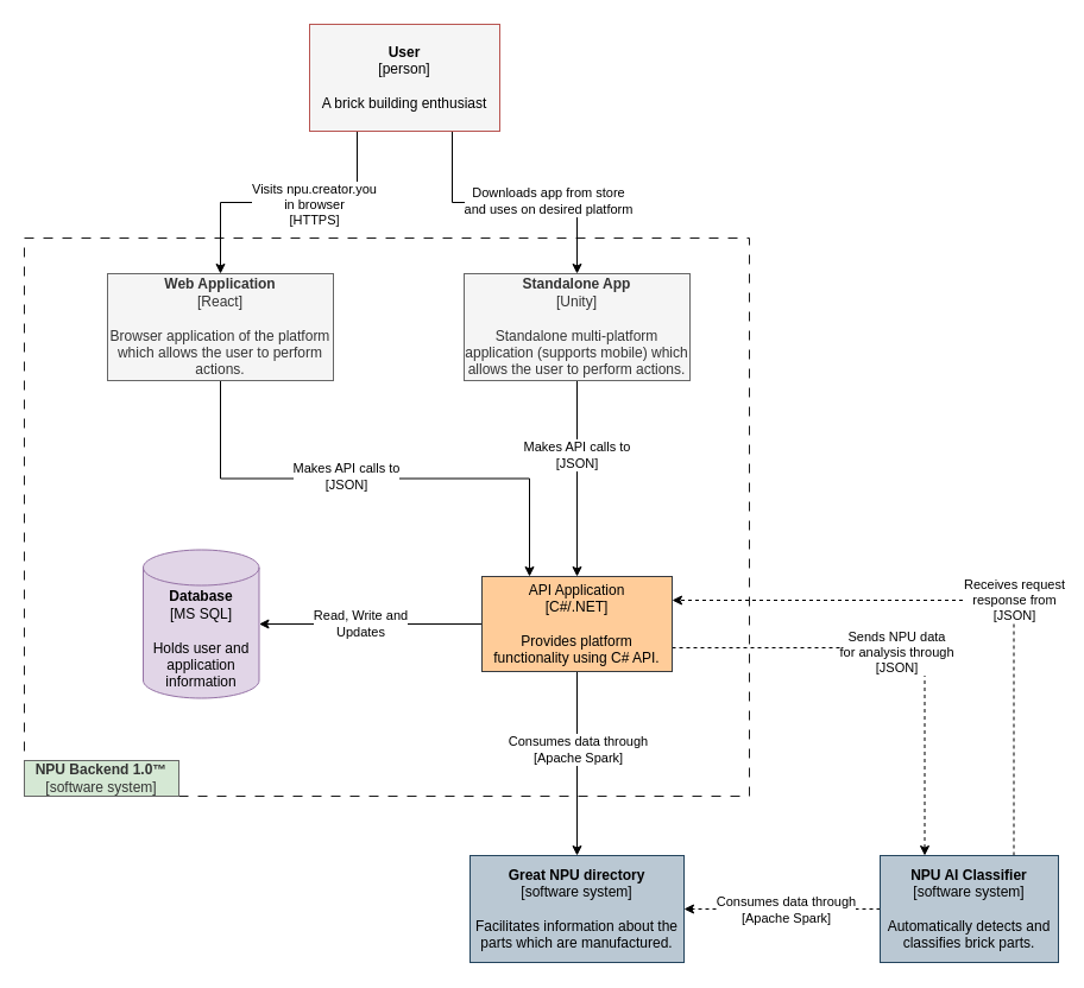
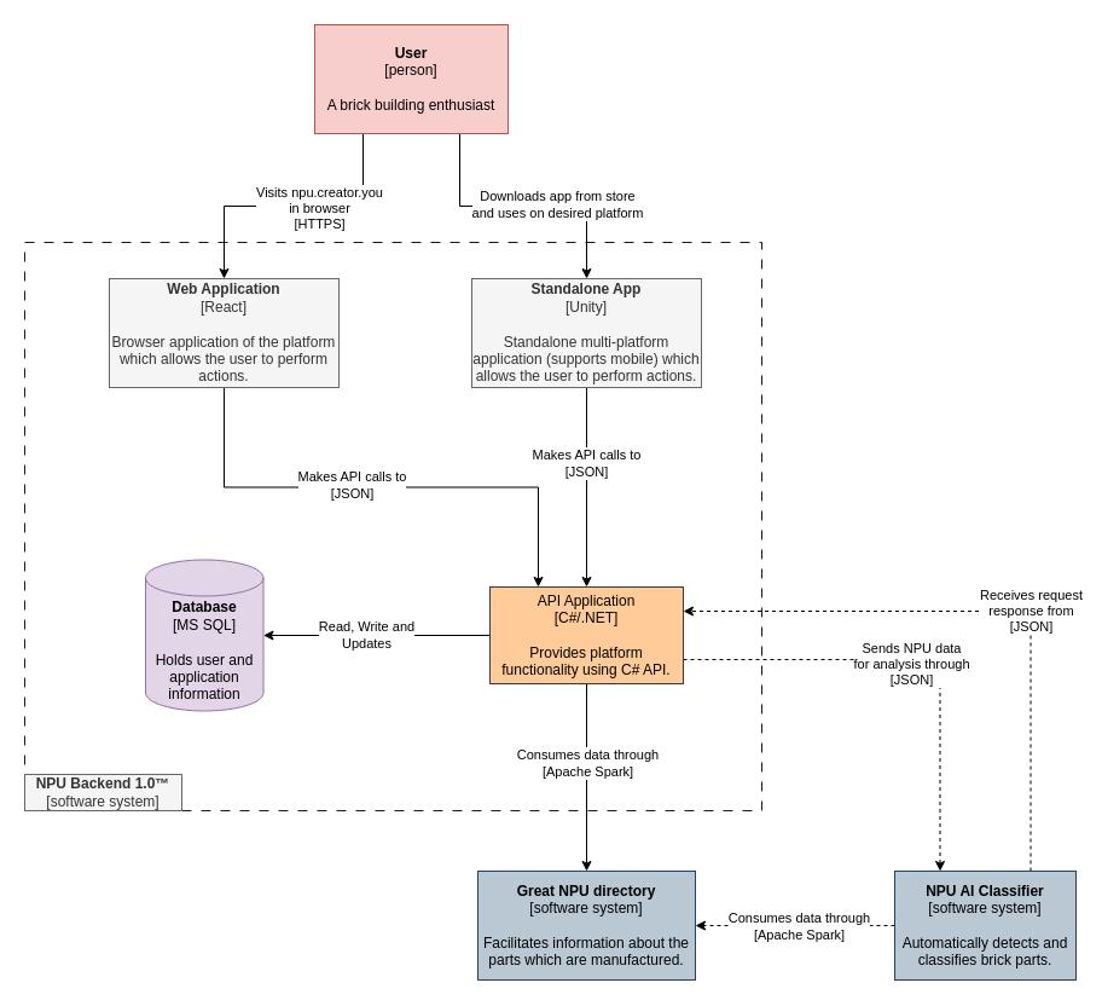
  <mxCell id="0" />
  <mxCell id="1" parent="0" />
  <mxCell id="2" value="" style="rounded=0;whiteSpace=wrap;html=1;fillColor=none;dashed=1;dashPattern=8 8;strokeColor=#1A1A1A;" parent="1" vertex="1"><mxGeometry x="20" y="200" width="610" height="470" as="geometry" /></mxCell>
- <mxCell id="3" value="&lt;b&gt;NPU Backend 1.0™&lt;/b&gt;&lt;br&gt;[software system]&lt;br&gt;" style="rounded=0;whiteSpace=wrap;html=1;fillColor=#d5e8d4;fontColor=#333333;strokeColor=#666666;" parent="1" vertex="1"><mxGeometry x="20" y="640" width="130" height="30" as="geometry" /></mxCell>
+ <mxCell id="3" value="&lt;b&gt;NPU Backend 1.0™&lt;/b&gt;&lt;br&gt;[software system]&lt;br&gt;" style="rounded=0;whiteSpace=wrap;html=1;fillColor=#f5f5f5;fontColor=#333333;strokeColor=#666666;" parent="1" vertex="1"><mxGeometry x="20" y="640" width="130" height="30" as="geometry" /></mxCell>
  <mxCell id="4" value="&lt;b&gt;Database&lt;/b&gt;&lt;br&gt;[MS SQL]&lt;br&gt;&lt;br&gt;Holds user and application information&lt;br&gt;" style="shape=cylinder3;whiteSpace=wrap;html=1;boundedLbl=1;backgroundOutline=1;size=15;fillColor=#e1d5e7;strokeColor=#9673a6;" parent="1" vertex="1"><mxGeometry x="120" y="462.5" width="97.5" height="125" as="geometry" /></mxCell>
  <mxCell id="5" style="edgeStyle=orthogonalEdgeStyle;rounded=0;orthogonalLoop=1;jettySize=auto;html=1;exitX=0;exitY=0.5;exitDx=0;exitDy=0;entryX=1;entryY=0.5;entryDx=0;entryDy=0;entryPerimeter=0;" parent="1" source="11" target="4" edge="1"><mxGeometry relative="1" as="geometry" /></mxCell>
  <mxCell id="6" value="Read, Write and&lt;br&gt;Updates" style="edgeLabel;html=1;align=center;verticalAlign=middle;resizable=0;points=[];" parent="5" vertex="1" connectable="0"><mxGeometry x="0.102" y="-1" relative="1" as="geometry"><mxPoint as="offset" /></mxGeometry></mxCell>
  <mxCell id="7" style="edgeStyle=orthogonalEdgeStyle;rounded=0;orthogonalLoop=1;jettySize=auto;html=1;entryX=0.5;entryY=0;entryDx=0;entryDy=0;" parent="1" source="11" target="23" edge="1"><mxGeometry relative="1" as="geometry" /></mxCell>
  <mxCell id="8" value="Consumes data through&lt;br&gt;[Apache Spark]" style="edgeLabel;html=1;align=center;verticalAlign=middle;resizable=0;points=[];" parent="7" vertex="1" connectable="0"><mxGeometry x="-0.289" y="1" relative="1" as="geometry"><mxPoint x="-1" y="10" as="offset" /></mxGeometry></mxCell>
  <mxCell id="9" style="edgeStyle=orthogonalEdgeStyle;rounded=0;orthogonalLoop=1;jettySize=auto;html=1;exitX=1;exitY=0.75;exitDx=0;exitDy=0;entryX=0.25;entryY=0;entryDx=0;entryDy=0;dashed=1;" parent="1" source="11" target="28" edge="1"><mxGeometry relative="1" as="geometry" /></mxCell>
  <mxCell id="10" value="Sends NPU data&lt;br&gt;for analysis through &lt;br&gt;[JSON]" style="edgeLabel;html=1;align=center;verticalAlign=middle;resizable=0;points=[];" parent="9" vertex="1" connectable="0"><mxGeometry x="-0.032" y="-3" relative="1" as="geometry"><mxPoint as="offset" /></mxGeometry></mxCell>
  <mxCell id="11" value="API Application&lt;br&gt;[C#/.NET]&lt;br&gt;&lt;br&gt;Provides platform functionality using C# API." style="rounded=0;whiteSpace=wrap;html=1;fillColor=#ffcc99;strokeColor=#36393d;" parent="1" vertex="1"><mxGeometry x="405" y="485" width="160" height="80" as="geometry" /></mxCell>
  <mxCell id="12" style="edgeStyle=orthogonalEdgeStyle;rounded=0;orthogonalLoop=1;jettySize=auto;html=1;exitX=0.5;exitY=1;exitDx=0;exitDy=0;entryX=0.25;entryY=0;entryDx=0;entryDy=0;" parent="1" source="14" target="11" edge="1"><mxGeometry relative="1" as="geometry" /></mxCell>
  <mxCell id="13" value="Makes API calls to&lt;br&gt;[JSON]" style="edgeLabel;html=1;align=center;verticalAlign=middle;resizable=0;points=[];" parent="12" vertex="1" connectable="0"><mxGeometry x="0.059" y="2" relative="1" as="geometry"><mxPoint x="-37" as="offset" /></mxGeometry></mxCell>
  <mxCell id="14" value="&lt;b&gt;Web Application&lt;/b&gt;&lt;br&gt;[React]&lt;br&gt;&lt;br&gt;Browser application of the platform which allows the user to perform actions." style="rounded=0;whiteSpace=wrap;html=1;fillColor=#f5f5f5;strokeColor=#666666;fontColor=#333333;" parent="1" vertex="1"><mxGeometry x="90" y="230" width="190" height="90" as="geometry" /></mxCell>
  <mxCell id="15" style="edgeStyle=orthogonalEdgeStyle;rounded=0;orthogonalLoop=1;jettySize=auto;html=1;exitX=0.25;exitY=1;exitDx=0;exitDy=0;entryX=0.5;entryY=0;entryDx=0;entryDy=0;" parent="1" source="19" target="14" edge="1"><mxGeometry relative="1" as="geometry" /></mxCell>
  <mxCell id="16" value="Visits npu.creator.you&lt;br&gt;in browser&lt;br&gt;[HTTPS]" style="edgeLabel;html=1;align=center;verticalAlign=middle;resizable=0;points=[];" parent="15" vertex="1" connectable="0"><mxGeometry x="-0.178" y="1" relative="1" as="geometry"><mxPoint as="offset" /></mxGeometry></mxCell>
  <mxCell id="17" style="edgeStyle=orthogonalEdgeStyle;rounded=0;orthogonalLoop=1;jettySize=auto;html=1;exitX=0.75;exitY=1;exitDx=0;exitDy=0;entryX=0.5;entryY=0;entryDx=0;entryDy=0;" parent="1" source="19" target="22" edge="1"><mxGeometry relative="1" as="geometry" /></mxCell>
  <mxCell id="18" value="Downloads app from store&lt;br&gt;and uses on desired platform" style="edgeLabel;html=1;align=center;verticalAlign=middle;resizable=0;points=[];" parent="17" vertex="1" connectable="0"><mxGeometry x="0.119" y="2" relative="1" as="geometry"><mxPoint x="14" as="offset" /></mxGeometry></mxCell>
- <mxCell id="19" value="&lt;b&gt;User&lt;/b&gt;&lt;br&gt;[person]&lt;br&gt;&lt;br&gt;A brick building enthusiast" style="rounded=0;whiteSpace=wrap;html=1;fillColor=#f5f5f5;strokeColor=#b85450;" parent="1" vertex="1"><mxGeometry x="260" y="20" width="160" height="90" as="geometry" /></mxCell>
+ <mxCell id="19" value="&lt;b&gt;User&lt;/b&gt;&lt;br&gt;[person]&lt;br&gt;&lt;br&gt;A brick building enthusiast" style="rounded=0;whiteSpace=wrap;html=1;fillColor=#f8cecc;strokeColor=#b85450;" parent="1" vertex="1"><mxGeometry x="260" y="20" width="160" height="90" as="geometry" /></mxCell>
  <mxCell id="20" style="edgeStyle=orthogonalEdgeStyle;rounded=0;orthogonalLoop=1;jettySize=auto;html=1;exitX=0.5;exitY=1;exitDx=0;exitDy=0;" parent="1" source="22" target="11" edge="1"><mxGeometry relative="1" as="geometry" /></mxCell>
  <mxCell id="21" value="Makes API calls to&lt;br style=&quot;border-color: var(--border-color);&quot;&gt;[JSON]" style="edgeLabel;html=1;align=center;verticalAlign=middle;resizable=0;points=[];" parent="20" vertex="1" connectable="0"><mxGeometry x="-0.253" y="-1" relative="1" as="geometry"><mxPoint as="offset" /></mxGeometry></mxCell>
  <mxCell id="22" value="&lt;b&gt;Standalone App&lt;/b&gt;&lt;br&gt;[Unity]&lt;br&gt;&lt;br&gt;Standalone multi-platform application (supports mobile) which allows the user to perform actions." style="rounded=0;whiteSpace=wrap;html=1;fillColor=#f5f5f5;strokeColor=#666666;fontColor=#333333;" parent="1" vertex="1"><mxGeometry x="390" y="230" width="190" height="90" as="geometry" /></mxCell>
  <mxCell id="23" value="&lt;b&gt;Great NPU directory&lt;/b&gt;&lt;br&gt;[software system]&lt;br&gt;&lt;br&gt;Facilitates information about the parts which are manufactured." style="rounded=0;whiteSpace=wrap;html=1;fillColor=#bac8d3;strokeColor=#23445d;" parent="1" vertex="1"><mxGeometry x="395" y="720" width="180" height="90" as="geometry" /></mxCell>
  <mxCell id="24" style="edgeStyle=orthogonalEdgeStyle;rounded=0;orthogonalLoop=1;jettySize=auto;html=1;entryX=1;entryY=0.5;entryDx=0;entryDy=0;dashed=1;" parent="1" source="28" target="23" edge="1"><mxGeometry relative="1" as="geometry" /></mxCell>
  <mxCell id="25" value="Consumes data through&lt;br&gt;[Apache Spark]" style="edgeLabel;html=1;align=center;verticalAlign=middle;resizable=0;points=[];" parent="24" vertex="1" connectable="0"><mxGeometry x="0.199" relative="1" as="geometry"><mxPoint x="19" as="offset" /></mxGeometry></mxCell>
  <mxCell id="26" style="edgeStyle=orthogonalEdgeStyle;rounded=0;orthogonalLoop=1;jettySize=auto;html=1;exitX=0.75;exitY=0;exitDx=0;exitDy=0;entryX=1;entryY=0.25;entryDx=0;entryDy=0;dashed=1;" parent="1" source="28" target="11" edge="1"><mxGeometry relative="1" as="geometry" /></mxCell>
  <mxCell id="27" value="Receives request &lt;br&gt;response from&lt;br&gt;[JSON]" style="edgeLabel;html=1;align=center;verticalAlign=middle;resizable=0;points=[];" parent="26" vertex="1" connectable="0"><mxGeometry x="-0.146" y="-1" relative="1" as="geometry"><mxPoint as="offset" /></mxGeometry></mxCell>
  <mxCell id="28" value="&lt;b&gt;NPU AI Classifier&lt;/b&gt;&lt;br&gt;[software system]&lt;br&gt;&lt;br&gt;Automatically detects and classifies brick parts." style="rounded=0;whiteSpace=wrap;html=1;fillColor=#bac8d3;strokeColor=#23445d;" parent="1" vertex="1"><mxGeometry x="740" y="720" width="150" height="90" as="geometry" /></mxCell>
